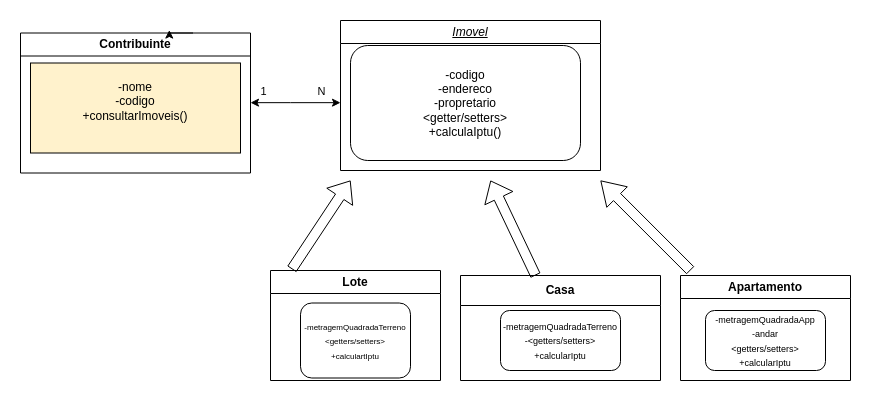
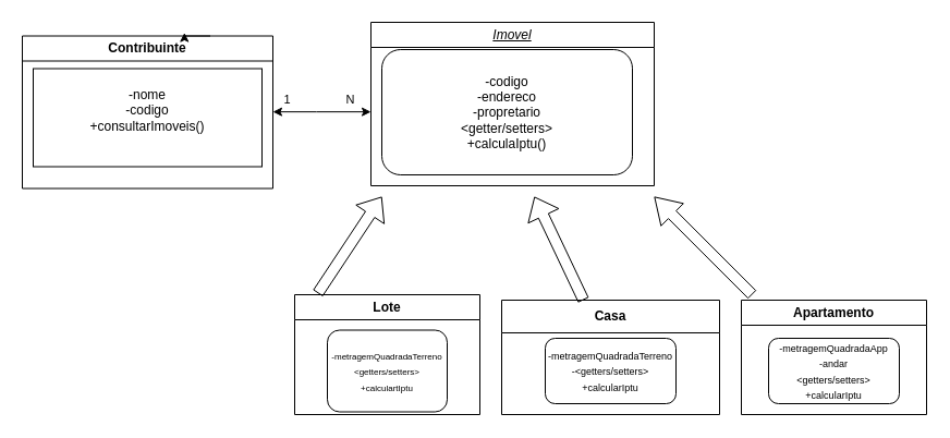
  <mxCell id="0" />
  <mxCell id="1" parent="0" />
  <mxCell id="2" value="&lt;font style=&quot;vertical-align: inherit;&quot;&gt;&lt;font style=&quot;vertical-align: inherit;&quot;&gt;Contribuinte&lt;/font&gt;&lt;/font&gt;" style="swimlane;whiteSpace=wrap;html=1;" vertex="1" parent="1"><mxGeometry x="20" y="32.5" width="230" height="140" as="geometry" /></mxCell>
- <mxCell id="3" value="&lt;font style=&quot;vertical-align: inherit;&quot;&gt;&lt;font style=&quot;vertical-align: inherit;&quot;&gt;-nome&lt;/font&gt;&lt;/font&gt;&lt;div&gt;&lt;font style=&quot;vertical-align: inherit;&quot;&gt;&lt;font style=&quot;vertical-align: inherit;&quot;&gt;&lt;font style=&quot;vertical-align: inherit;&quot;&gt;&lt;font style=&quot;vertical-align: inherit;&quot;&gt;-codigo&lt;/font&gt;&lt;/font&gt;&lt;/font&gt;&lt;/font&gt;&lt;/div&gt;&lt;div&gt;&lt;font style=&quot;vertical-align: inherit;&quot;&gt;&lt;font style=&quot;vertical-align: inherit;&quot;&gt;&lt;font style=&quot;vertical-align: inherit;&quot;&gt;&lt;font style=&quot;vertical-align: inherit;&quot;&gt;+consultarImoveis()&lt;/font&gt;&lt;/font&gt;&lt;/font&gt;&lt;/font&gt;&lt;/div&gt;&lt;div&gt;&lt;font style=&quot;vertical-align: inherit;&quot;&gt;&lt;font style=&quot;vertical-align: inherit;&quot;&gt;&lt;font style=&quot;vertical-align: inherit;&quot;&gt;&lt;font style=&quot;vertical-align: inherit;&quot;&gt;&lt;br&gt;&lt;/font&gt;&lt;/font&gt;&lt;/font&gt;&lt;/font&gt;&lt;/div&gt;" style="whiteSpace=wrap;html=1;fillColor=#fff2cc;" vertex="1" parent="2"><mxGeometry x="10" y="30" width="210" height="90" as="geometry" /></mxCell>
+ <mxCell id="3" value="&lt;font style=&quot;vertical-align: inherit;&quot;&gt;&lt;font style=&quot;vertical-align: inherit;&quot;&gt;-nome&lt;/font&gt;&lt;/font&gt;&lt;div&gt;&lt;font style=&quot;vertical-align: inherit;&quot;&gt;&lt;font style=&quot;vertical-align: inherit;&quot;&gt;&lt;font style=&quot;vertical-align: inherit;&quot;&gt;&lt;font style=&quot;vertical-align: inherit;&quot;&gt;-codigo&lt;/font&gt;&lt;/font&gt;&lt;/font&gt;&lt;/font&gt;&lt;/div&gt;&lt;div&gt;&lt;font style=&quot;vertical-align: inherit;&quot;&gt;&lt;font style=&quot;vertical-align: inherit;&quot;&gt;&lt;font style=&quot;vertical-align: inherit;&quot;&gt;&lt;font style=&quot;vertical-align: inherit;&quot;&gt;+consultarImoveis()&lt;/font&gt;&lt;/font&gt;&lt;/font&gt;&lt;/font&gt;&lt;/div&gt;&lt;div&gt;&lt;font style=&quot;vertical-align: inherit;&quot;&gt;&lt;font style=&quot;vertical-align: inherit;&quot;&gt;&lt;font style=&quot;vertical-align: inherit;&quot;&gt;&lt;font style=&quot;vertical-align: inherit;&quot;&gt;&lt;br&gt;&lt;/font&gt;&lt;/font&gt;&lt;/font&gt;&lt;/font&gt;&lt;/div&gt;" style="whiteSpace=wrap;html=1;" vertex="1" parent="2"><mxGeometry x="10" y="30" width="210" height="90" as="geometry" /></mxCell>
  <mxCell id="4" style="edgeStyle=orthogonalEdgeStyle;rounded=0;orthogonalLoop=1;jettySize=auto;html=1;exitX=0.75;exitY=0;exitDx=0;exitDy=0;entryX=0.647;entryY=-0.021;entryDx=0;entryDy=0;entryPerimeter=0;" edge="1" parent="1" source="2" target="2"><mxGeometry relative="1" as="geometry" /></mxCell>
  <mxCell id="5" value="&lt;u&gt;&lt;i style=&quot;font-weight: normal;&quot;&gt;Imovel&lt;/i&gt;&lt;/u&gt;" style="swimlane;whiteSpace=wrap;html=1;" vertex="1" parent="1"><mxGeometry x="340" y="20" width="260" height="150" as="geometry" /></mxCell>
  <mxCell id="6" value="-codigo&lt;div&gt;-endereco&lt;/div&gt;&lt;div&gt;-propretario&lt;/div&gt;&lt;div&gt;&amp;lt;getter/setters&amp;gt;&lt;/div&gt;&lt;div&gt;+calculaIptu()&lt;/div&gt;" style="rounded=1;whiteSpace=wrap;html=1;" vertex="1" parent="5"><mxGeometry x="10" y="25" width="230" height="115" as="geometry" /></mxCell>
  <mxCell id="7" value="Lote" style="swimlane;whiteSpace=wrap;html=1;" vertex="1" parent="1"><mxGeometry x="270" y="270" width="170" height="110" as="geometry" /></mxCell>
  <mxCell id="8" value="&lt;font style=&quot;font-size: 8px;&quot;&gt;-metragemQuadradaTerreno&lt;/font&gt;&lt;div&gt;&lt;font style=&quot;font-size: 8px;&quot;&gt;&amp;lt;getters/setters&amp;gt;&lt;/font&gt;&lt;/div&gt;&lt;div&gt;&lt;span style=&quot;font-size: 8px;&quot;&gt;+calculartIptu&lt;/span&gt;&lt;/div&gt;" style="rounded=1;whiteSpace=wrap;html=1;" vertex="1" parent="7"><mxGeometry x="30" y="32.5" width="110" height="75" as="geometry" /></mxCell>
  <mxCell id="9" value="Casa" style="swimlane;whiteSpace=wrap;html=1;startSize=30;" vertex="1" parent="1"><mxGeometry x="460" y="275" width="200" height="105" as="geometry" /></mxCell>
  <mxCell id="10" value="&lt;font style=&quot;font-size: 9px;&quot;&gt;-metragemQuadradaTerreno&lt;/font&gt;&lt;div&gt;&lt;font style=&quot;font-size: 9px;&quot;&gt;-&amp;lt;getters/setters&amp;gt;&lt;/font&gt;&lt;/div&gt;&lt;div&gt;&lt;font style=&quot;font-size: 9px;&quot;&gt;+calcularIptu&lt;/font&gt;&lt;/div&gt;" style="rounded=1;whiteSpace=wrap;html=1;" vertex="1" parent="9"><mxGeometry x="40" y="35" width="120" height="60" as="geometry" /></mxCell>
  <mxCell id="11" value="Apartamento" style="swimlane;whiteSpace=wrap;html=1;" vertex="1" parent="1"><mxGeometry x="680" y="275" width="170" height="105" as="geometry" /></mxCell>
  <mxCell id="12" value="&lt;font style=&quot;font-size: 9px;&quot;&gt;-metragemQuadradaApp&lt;/font&gt;&lt;div&gt;&lt;font style=&quot;font-size: 9px;&quot;&gt;-andar&lt;/font&gt;&lt;/div&gt;&lt;div&gt;&lt;font style=&quot;font-size: 9px;&quot;&gt;&amp;lt;getters/setters&amp;gt;&lt;/font&gt;&lt;/div&gt;&lt;div&gt;&lt;font style=&quot;font-size: 9px;&quot;&gt;+calcularIptu&lt;/font&gt;&lt;/div&gt;" style="rounded=1;whiteSpace=wrap;html=1;" vertex="1" parent="11"><mxGeometry x="25" y="35" width="120" height="60" as="geometry" /></mxCell>
  <mxCell id="13" value="" style="shape=flexArrow;endArrow=classic;html=1;rounded=0;exitX=0.125;exitY=-0.012;exitDx=0;exitDy=0;exitPerimeter=0;" edge="1" parent="1" source="7"><mxGeometry width="50" height="50" relative="1" as="geometry"><mxPoint x="350" y="210" as="sourcePoint" /><mxPoint x="350" y="180" as="targetPoint" /></mxGeometry></mxCell>
  <mxCell id="14" value="" style="shape=flexArrow;endArrow=classic;html=1;rounded=0;" edge="1" parent="1" source="9"><mxGeometry width="50" height="50" relative="1" as="geometry"><mxPoint x="400" y="230" as="sourcePoint" /><mxPoint x="490" y="180" as="targetPoint" /></mxGeometry></mxCell>
  <mxCell id="15" value="" style="shape=flexArrow;endArrow=classic;html=1;rounded=0;endWidth=18;endSize=7.3;" edge="1" parent="1"><mxGeometry width="50" height="50" relative="1" as="geometry"><mxPoint x="690" y="270" as="sourcePoint" /><mxPoint x="600" y="180" as="targetPoint" /></mxGeometry></mxCell>
  <mxCell id="16" value="" style="endArrow=classic;startArrow=classic;html=1;rounded=0;" edge="1" parent="1"><mxGeometry width="50" height="50" relative="1" as="geometry"><mxPoint x="250" y="102.16" as="sourcePoint" /><mxPoint x="340" y="102.16" as="targetPoint" /><Array as="points"><mxPoint x="290" y="102.16" /></Array></mxGeometry></mxCell>
  <mxCell id="17" value="1" style="edgeLabel;html=1;align=center;verticalAlign=middle;resizable=0;points=[];" vertex="1" connectable="0" parent="16"><mxGeometry x="-0.724" y="-2" relative="1" as="geometry"><mxPoint y="-14" as="offset" /></mxGeometry></mxCell>
  <mxCell id="18" value="N" style="edgeLabel;html=1;align=center;verticalAlign=middle;resizable=0;points=[];" vertex="1" connectable="0" parent="16"><mxGeometry x="0.655" relative="1" as="geometry"><mxPoint x="-4" y="-12" as="offset" /></mxGeometry></mxCell>
